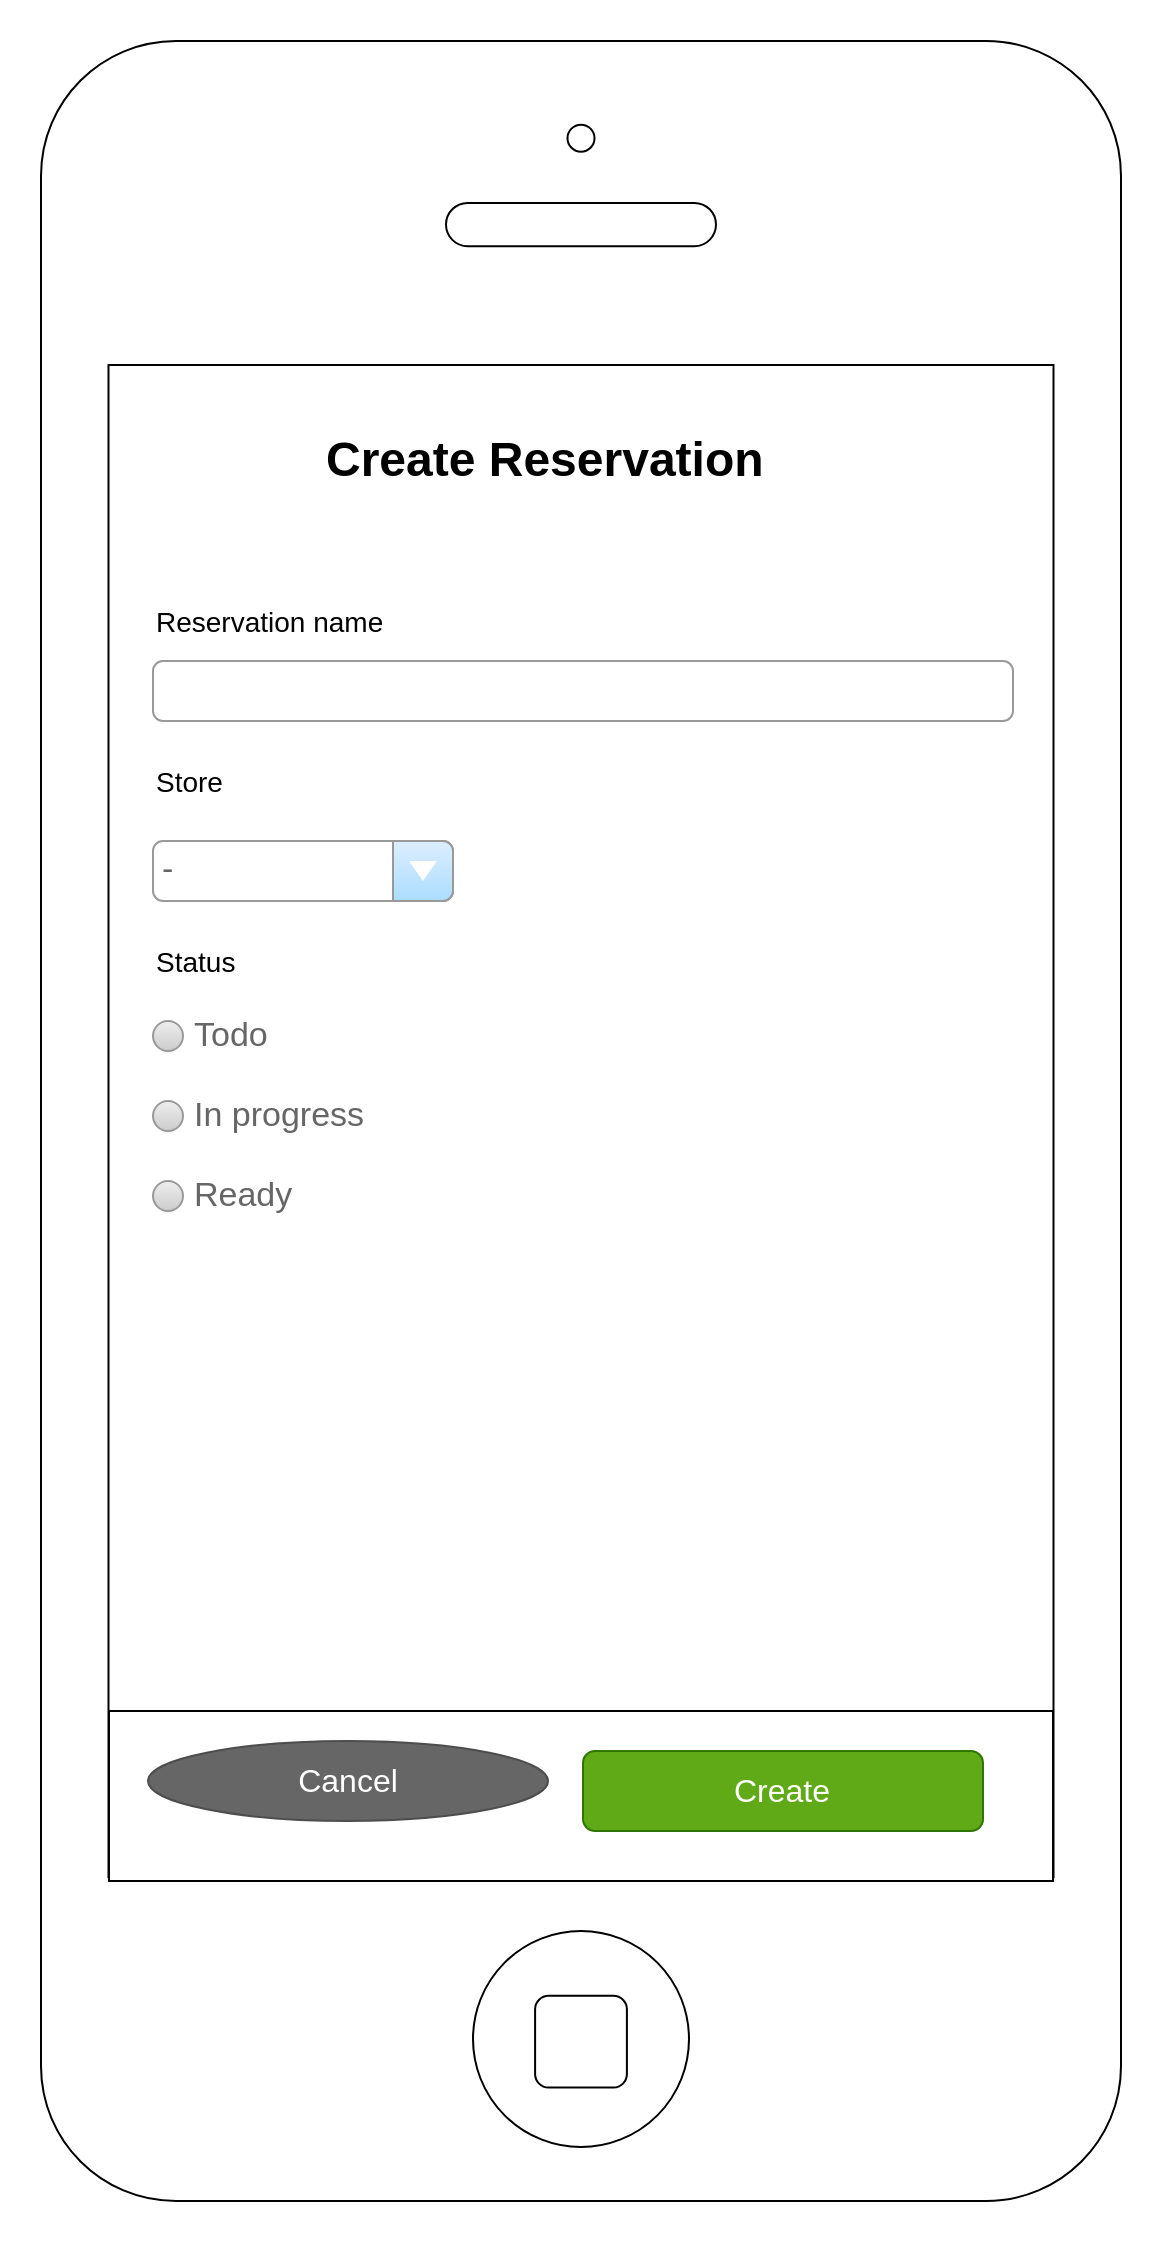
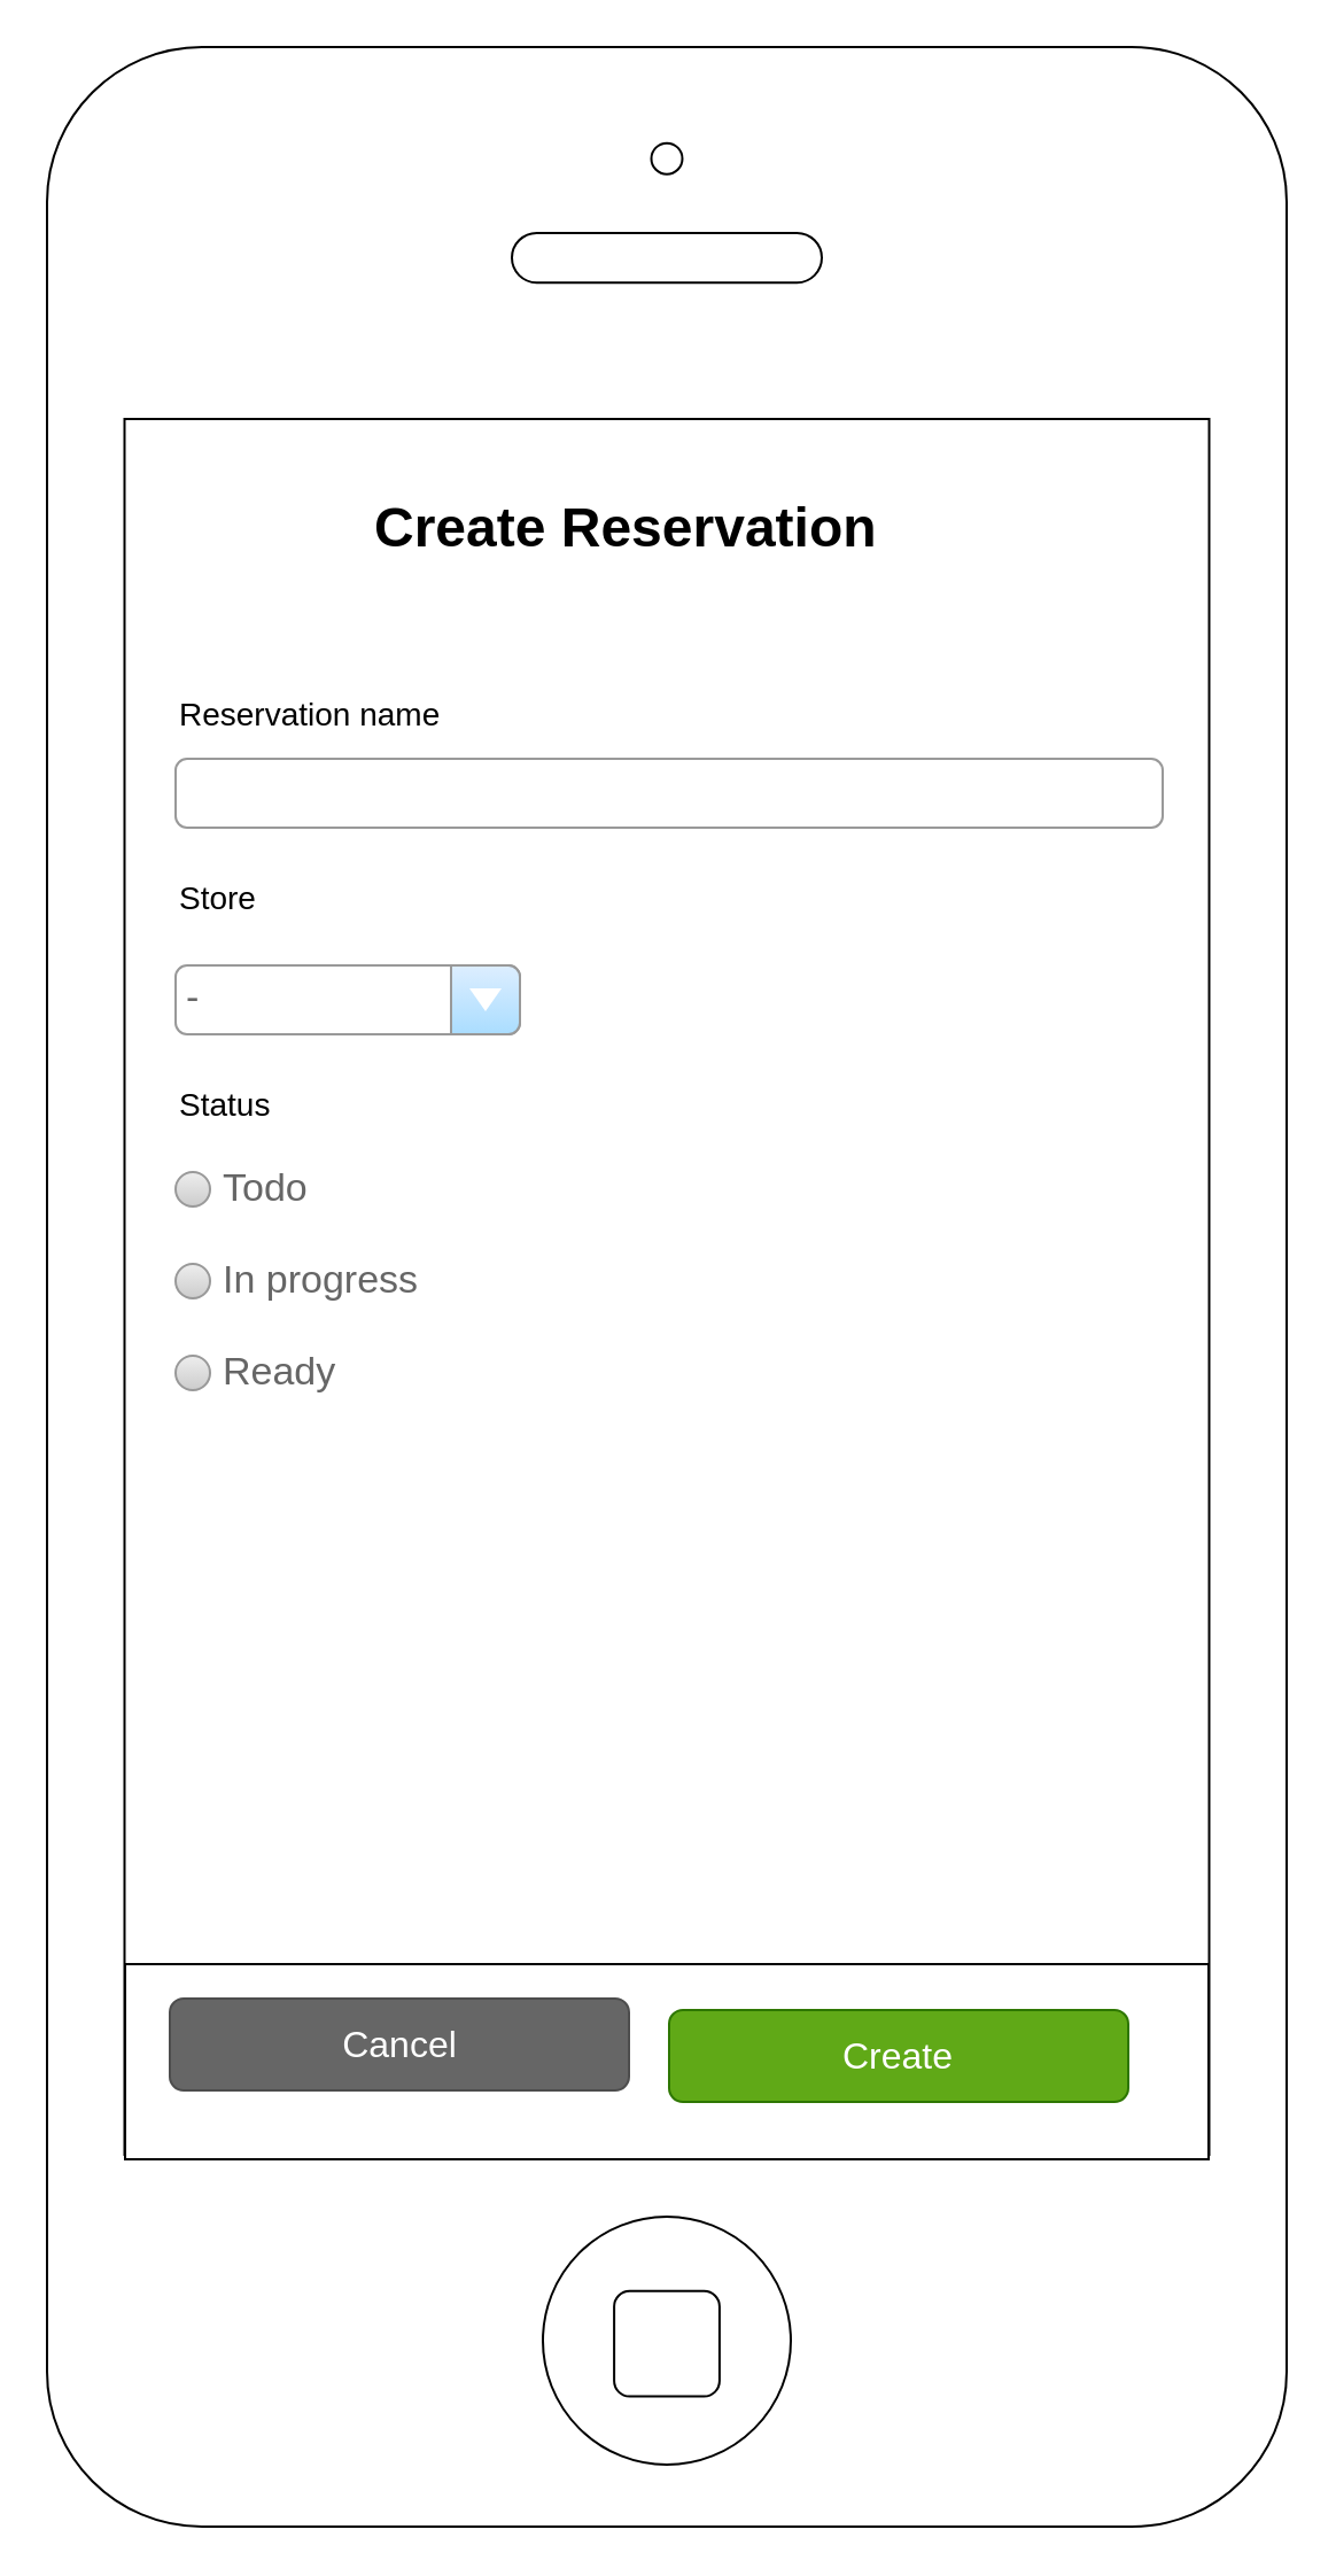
  <mxCell id="0" />
  <mxCell id="1" parent="0" />
  <mxCell id="2" value="" style="html=1;verticalLabelPosition=bottom;labelBackgroundColor=#ffffff;verticalAlign=top;shadow=0;dashed=0;strokeWidth=1;shape=mxgraph.ios7.misc.iphone;movable=0;resizable=0;rotatable=0;deletable=0;editable=0;connectable=0;" parent="1" vertex="1"><mxGeometry x="20" y="20" width="540" height="1080" as="geometry" /></mxCell>
  <mxCell id="3" value="" style="rounded=0;whiteSpace=wrap;html=1;" parent="1" vertex="1"><mxGeometry x="54" y="855" width="472" height="85" as="geometry" /></mxCell>
  <mxCell id="4" value="&lt;h1&gt;Create Reservation&lt;/h1&gt;" style="text;html=1;align=left;verticalAlign=middle;resizable=0;points=[];autosize=1;" parent="1" vertex="1"><mxGeometry x="161" y="205" width="230" height="50" as="geometry" /></mxCell>
  <mxCell id="5" value="Reservation name" style="fillColor=none;strokeColor=none;align=left;fontSize=14;" parent="1" vertex="1"><mxGeometry x="76" y="290" width="260" height="40" as="geometry" /></mxCell>
  <mxCell id="6" value="" style="html=1;shadow=0;dashed=0;shape=mxgraph.bootstrap.rrect;rSize=5;fillColor=none;strokeColor=#999999;align=left;spacing=15;fontSize=14;fontColor=#6C767D;" parent="1" vertex="1"><mxGeometry x="76" y="330" width="430" height="30" as="geometry" /></mxCell>
  <mxCell id="7" value="-" style="strokeWidth=1;shadow=0;dashed=0;align=center;html=1;shape=mxgraph.mockup.forms.comboBox;strokeColor=#999999;fillColor=#ddeeff;align=left;fillColor2=#aaddff;mainText=;fontColor=#666666;fontSize=17;spacingLeft=3;" parent="1" vertex="1"><mxGeometry x="76" y="420" width="150" height="30" as="geometry" /></mxCell>
  <mxCell id="8" value="Store" style="fillColor=none;strokeColor=none;align=left;fontSize=14;" parent="1" vertex="1"><mxGeometry x="76" y="370" width="260" height="40" as="geometry" /></mxCell>
  <mxCell id="9" value="Status" style="fillColor=none;strokeColor=none;align=left;fontSize=14;" parent="1" vertex="1"><mxGeometry x="76" y="460" width="260" height="40" as="geometry" /></mxCell>
  <mxCell id="10" value="Todo" style="shape=ellipse;fillColor=#eeeeee;strokeColor=#999999;gradientColor=#cccccc;html=1;align=left;spacingLeft=4;fontSize=17;fontColor=#666666;labelPosition=right;shadow=0;" parent="1" vertex="1"><mxGeometry x="76" y="510" width="15" height="15" as="geometry" /></mxCell>
  <mxCell id="11" value="In progress" style="shape=ellipse;fillColor=#eeeeee;strokeColor=#999999;gradientColor=#cccccc;html=1;align=left;spacingLeft=4;fontSize=17;fontColor=#666666;labelPosition=right;shadow=0;" parent="1" vertex="1"><mxGeometry x="76" y="550" width="15" height="15" as="geometry" /></mxCell>
  <mxCell id="12" value="Ready" style="shape=ellipse;fillColor=#eeeeee;strokeColor=#999999;gradientColor=#cccccc;html=1;align=left;spacingLeft=4;fontSize=17;fontColor=#666666;labelPosition=right;shadow=0;" parent="1" vertex="1"><mxGeometry x="76" y="590" width="15" height="15" as="geometry" /></mxCell>
  <mxCell id="13" value="&lt;font style=&quot;font-size: 16px&quot;&gt;Create&lt;/font&gt;" style="rounded=1;html=1;shadow=0;dashed=0;whiteSpace=wrap;fontSize=10;fillColor=#60a917;align=center;strokeColor=#2D7600;fontColor=#ffffff;" parent="1" vertex="1"><mxGeometry x="291" y="875" width="200" height="40" as="geometry" /></mxCell>
- <mxCell id="14" value="&lt;font style=&quot;font-size: 16px&quot;&gt;Cancel&lt;/font&gt;" style="ellipse;html=1;shadow=0;dashed=0;whiteSpace=wrap;fontSize=10;fillColor=#666666;align=center;strokeColor=#4D4D4D;fontColor=#ffffff;" parent="1" vertex="1"><mxGeometry x="73.5" y="870" width="200" height="40" as="geometry" /></mxCell>
+ <mxCell id="14" value="&lt;font style=&quot;font-size: 16px&quot;&gt;Cancel&lt;/font&gt;" style="rounded=1;html=1;shadow=0;dashed=0;whiteSpace=wrap;fontSize=10;fillColor=#666666;align=center;strokeColor=#4D4D4D;fontColor=#ffffff;" parent="1" vertex="1"><mxGeometry x="73.5" y="870" width="200" height="40" as="geometry" /></mxCell>
